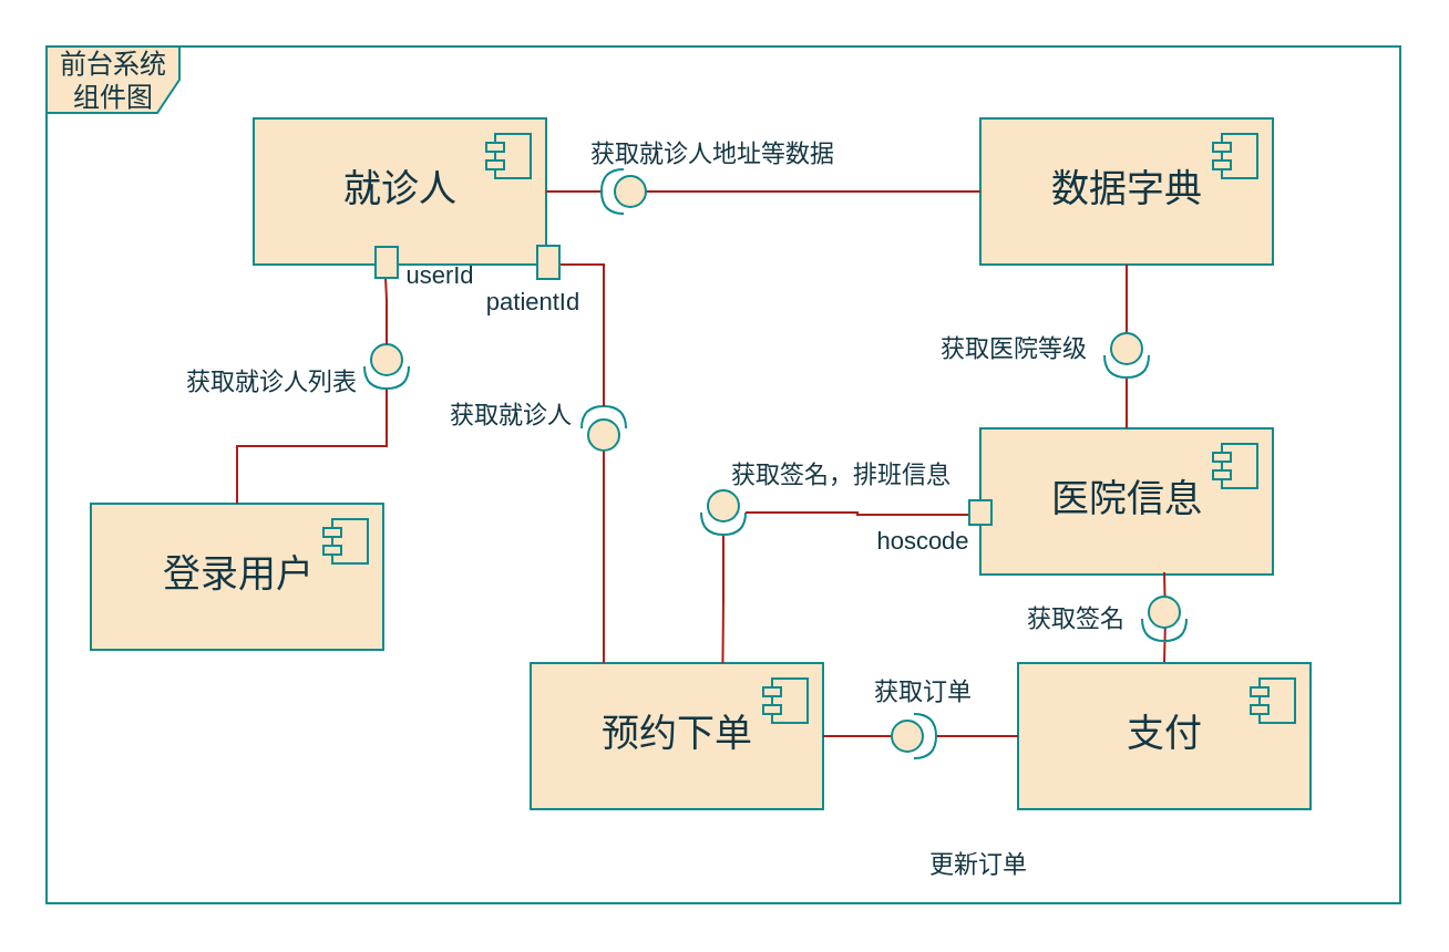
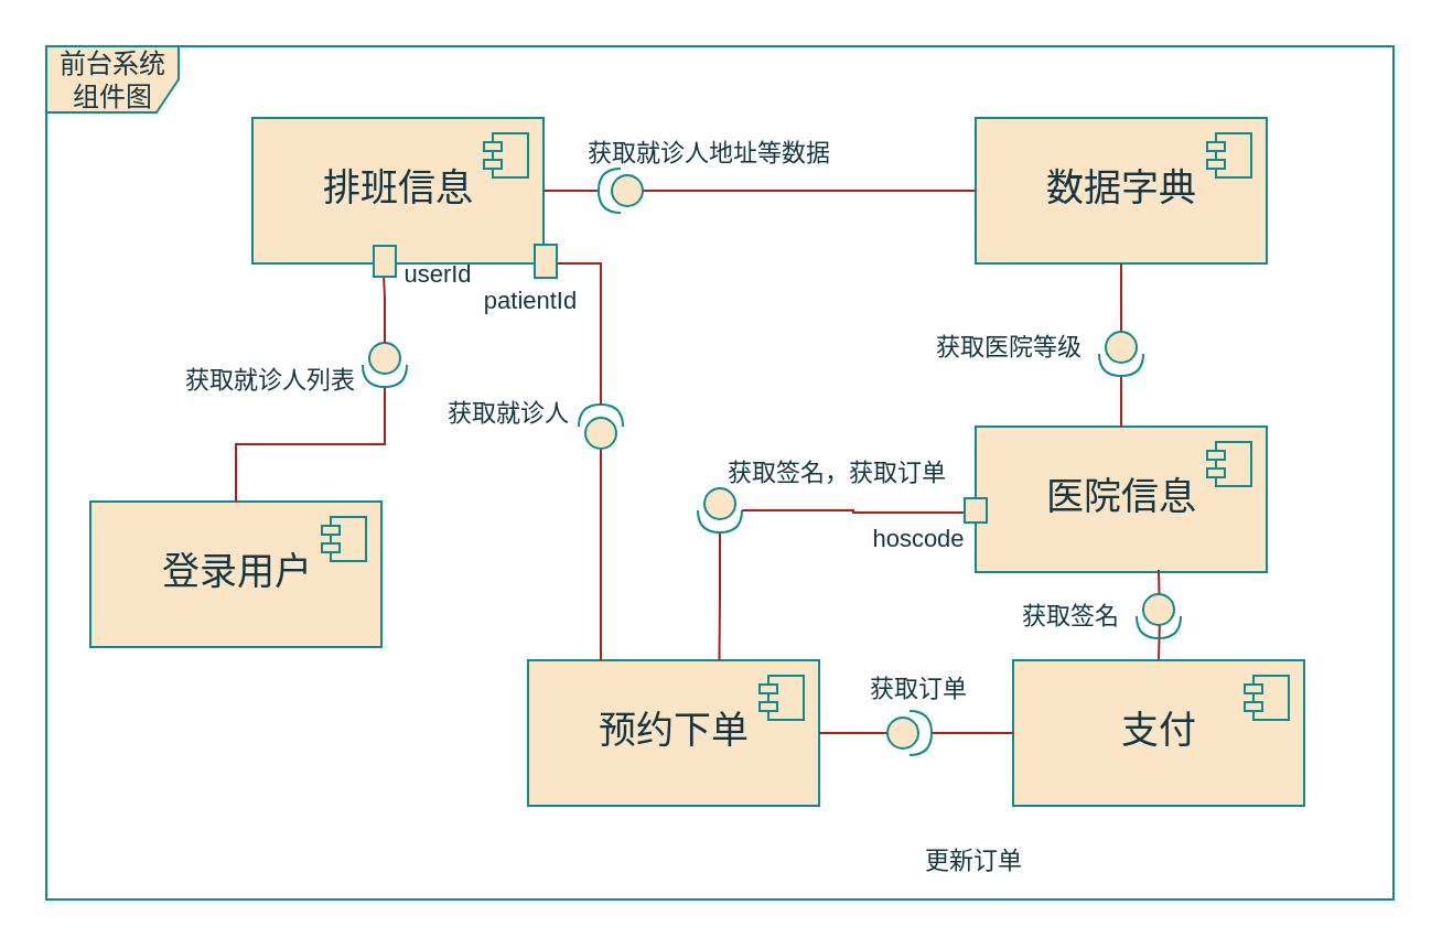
  <mxCell id="0" />
  <mxCell id="1" parent="0" />
  <mxCell id="2" value="&lt;font style=&quot;font-size: 17px;&quot; face=&quot;Helvetica&quot;&gt;登录用户&lt;/font&gt;" style="html=1;dropTarget=0;shadow=0;sketch=0;fillStyle=auto;fontFamily=Times New Roman;labelBackgroundColor=none;fillColor=#FAE5C7;strokeColor=#0F8B8D;fontColor=#143642;" vertex="1" parent="1"><mxGeometry x="40.5" y="227" width="132" height="66" as="geometry" /></mxCell>
  <mxCell id="3" value="" style="shape=module;jettyWidth=8;jettyHeight=4;shadow=0;sketch=0;fillStyle=auto;fontFamily=Times New Roman;labelBackgroundColor=none;fillColor=#FAE5C7;strokeColor=#0F8B8D;fontColor=#143642;" vertex="1" parent="2"><mxGeometry x="1" width="20" height="20" relative="1" as="geometry"><mxPoint x="-27" y="7" as="offset" /></mxGeometry></mxCell>
  <mxCell id="4" value="前台系统组件图" style="shape=umlFrame;whiteSpace=wrap;html=1;pointerEvents=0;shadow=0;sketch=0;fillStyle=auto;fontFamily=Times New Roman;labelBackgroundColor=none;fillColor=#FAE5C7;strokeColor=#0F8B8D;fontColor=#143642;" vertex="1" parent="1"><mxGeometry x="20.5" y="20.5" width="611" height="387" as="geometry" /></mxCell>
- <mxCell id="5" value="&lt;font style=&quot;font-size: 17px;&quot; face=&quot;Helvetica&quot;&gt;就诊人&lt;/font&gt;" style="html=1;dropTarget=0;shadow=0;sketch=0;fillStyle=auto;fontFamily=Times New Roman;labelBackgroundColor=none;fillColor=#FAE5C7;strokeColor=#0F8B8D;fontColor=#143642;" vertex="1" parent="1"><mxGeometry x="114" y="53" width="132" height="66" as="geometry" /></mxCell>
+ <mxCell id="5" value="&lt;font style=&quot;font-size: 17px;&quot; face=&quot;Helvetica&quot;&gt;排班信息&lt;/font&gt;" style="html=1;dropTarget=0;shadow=0;sketch=0;fillStyle=auto;fontFamily=Times New Roman;labelBackgroundColor=none;fillColor=#FAE5C7;strokeColor=#0F8B8D;fontColor=#143642;" vertex="1" parent="1"><mxGeometry x="114" y="53" width="132" height="66" as="geometry" /></mxCell>
  <mxCell id="6" value="" style="shape=module;jettyWidth=8;jettyHeight=4;shadow=0;sketch=0;fillStyle=auto;fontFamily=Times New Roman;labelBackgroundColor=none;fillColor=#FAE5C7;strokeColor=#0F8B8D;fontColor=#143642;" vertex="1" parent="5"><mxGeometry x="1" width="20" height="20" relative="1" as="geometry"><mxPoint x="-27" y="7" as="offset" /></mxGeometry></mxCell>
  <mxCell id="7" style="edgeStyle=orthogonalEdgeStyle;rounded=0;orthogonalLoop=1;jettySize=auto;html=1;entryX=0.5;entryY=0;entryDx=0;entryDy=0;strokeColor=#A8201A;fontFamily=Helvetica;fontSize=17;fontColor=#143642;fillColor=#FAE5C7;endArrow=none;endFill=0;" edge="1" parent="1" source="8" target="2"><mxGeometry relative="1" as="geometry" /></mxCell>
  <mxCell id="8" value="" style="shape=providedRequiredInterface;html=1;verticalLabelPosition=bottom;sketch=0;strokeColor=#0F8B8D;fontFamily=Helvetica;fontSize=17;fontColor=#143642;fillColor=#FAE5C7;rotation=90;" vertex="1" parent="1"><mxGeometry x="164" y="155" width="20" height="20" as="geometry" /></mxCell>
  <mxCell id="9" value="" style="edgeStyle=orthogonalEdgeStyle;rounded=0;orthogonalLoop=1;jettySize=auto;html=1;entryX=0.453;entryY=1.014;entryDx=0;entryDy=0;entryPerimeter=0;strokeColor=#A8201A;fontFamily=Helvetica;fontSize=17;fontColor=#143642;endArrow=none;endFill=0;fillColor=#FAE5C7;" edge="1" parent="1" source="8" target="10"><mxGeometry relative="1" as="geometry"><mxPoint x="174" y="155" as="sourcePoint" /><mxPoint x="174" y="120" as="targetPoint" /></mxGeometry></mxCell>
  <mxCell id="10" value="" style="html=1;points=[];perimeter=orthogonalPerimeter;outlineConnect=0;targetShapes=umlLifeline;portConstraint=eastwest;newEdgeStyle={&quot;edgeStyle&quot;:&quot;elbowEdgeStyle&quot;,&quot;elbow&quot;:&quot;vertical&quot;,&quot;curved&quot;:0,&quot;rounded&quot;:0};strokeColor=#0F8B8D;fontFamily=Helvetica;fontSize=17;fontColor=#143642;fillColor=#FAE5C7;" vertex="1" parent="1"><mxGeometry x="169" y="111" width="10" height="14" as="geometry" /></mxCell>
  <mxCell id="11" value="&lt;span style=&quot;font-size: 11px;&quot;&gt;userId&lt;/span&gt;" style="text;html=1;align=center;verticalAlign=middle;resizable=0;points=[];autosize=1;strokeColor=none;fillColor=none;fontSize=17;fontFamily=Helvetica;fontColor=#143642;" vertex="1" parent="1"><mxGeometry x="172.5" y="107" width="51" height="32" as="geometry" /></mxCell>
  <mxCell id="12" value="&lt;font face=&quot;Helvetica&quot;&gt;&lt;span style=&quot;font-size: 17px;&quot;&gt;数据字典&lt;/span&gt;&lt;/font&gt;" style="html=1;dropTarget=0;shadow=0;sketch=0;fillStyle=auto;fontFamily=Times New Roman;labelBackgroundColor=none;fillColor=#FAE5C7;strokeColor=#0F8B8D;fontColor=#143642;" vertex="1" parent="1"><mxGeometry x="442" y="53" width="132" height="66" as="geometry" /></mxCell>
  <mxCell id="13" value="" style="shape=module;jettyWidth=8;jettyHeight=4;shadow=0;sketch=0;fillStyle=auto;fontFamily=Times New Roman;labelBackgroundColor=none;fillColor=#FAE5C7;strokeColor=#0F8B8D;fontColor=#143642;" vertex="1" parent="12"><mxGeometry x="1" width="20" height="20" relative="1" as="geometry"><mxPoint x="-27" y="7" as="offset" /></mxGeometry></mxCell>
  <mxCell id="14" style="edgeStyle=orthogonalEdgeStyle;rounded=0;orthogonalLoop=1;jettySize=auto;html=1;entryX=1;entryY=0.5;entryDx=0;entryDy=0;strokeColor=#A8201A;fontFamily=Helvetica;fontSize=11;fontColor=#143642;endArrow=none;endFill=0;fillColor=#FAE5C7;" edge="1" parent="1" source="16" target="5"><mxGeometry relative="1" as="geometry" /></mxCell>
  <mxCell id="15" style="edgeStyle=orthogonalEdgeStyle;rounded=0;orthogonalLoop=1;jettySize=auto;html=1;entryX=0;entryY=0.5;entryDx=0;entryDy=0;strokeColor=#A8201A;fontFamily=Helvetica;fontSize=11;fontColor=#143642;endArrow=none;endFill=0;fillColor=#FAE5C7;" edge="1" parent="1" source="16" target="12"><mxGeometry relative="1" as="geometry" /></mxCell>
  <mxCell id="16" value="" style="shape=providedRequiredInterface;html=1;verticalLabelPosition=bottom;sketch=0;strokeColor=#0F8B8D;fontFamily=Helvetica;fontSize=17;fontColor=#143642;fillColor=#FAE5C7;rotation=-180;" vertex="1" parent="1"><mxGeometry x="271" y="76" width="20" height="20" as="geometry" /></mxCell>
  <mxCell id="17" value="&lt;font face=&quot;Helvetica&quot;&gt;&lt;span style=&quot;font-size: 17px;&quot;&gt;医院信息&lt;/span&gt;&lt;/font&gt;" style="html=1;dropTarget=0;shadow=0;sketch=0;fillStyle=auto;fontFamily=Times New Roman;labelBackgroundColor=none;fillColor=#FAE5C7;strokeColor=#0F8B8D;fontColor=#143642;" vertex="1" parent="1"><mxGeometry x="442" y="193" width="132" height="66" as="geometry" /></mxCell>
  <mxCell id="18" value="" style="shape=module;jettyWidth=8;jettyHeight=4;shadow=0;sketch=0;fillStyle=auto;fontFamily=Times New Roman;labelBackgroundColor=none;fillColor=#FAE5C7;strokeColor=#0F8B8D;fontColor=#143642;" vertex="1" parent="17"><mxGeometry x="1" width="20" height="20" relative="1" as="geometry"><mxPoint x="-27" y="7" as="offset" /></mxGeometry></mxCell>
  <mxCell id="19" value="&lt;font style=&quot;font-size: 17px;&quot; face=&quot;Helvetica&quot;&gt;预约下单&lt;/font&gt;" style="html=1;dropTarget=0;shadow=0;sketch=0;fillStyle=auto;fontFamily=Times New Roman;labelBackgroundColor=none;fillColor=#FAE5C7;strokeColor=#0F8B8D;fontColor=#143642;" vertex="1" parent="1"><mxGeometry x="239" y="299" width="132" height="66" as="geometry" /></mxCell>
  <mxCell id="20" value="" style="shape=module;jettyWidth=8;jettyHeight=4;shadow=0;sketch=0;fillStyle=auto;fontFamily=Times New Roman;labelBackgroundColor=none;fillColor=#FAE5C7;strokeColor=#0F8B8D;fontColor=#143642;" vertex="1" parent="19"><mxGeometry x="1" width="20" height="20" relative="1" as="geometry"><mxPoint x="-27" y="7" as="offset" /></mxGeometry></mxCell>
  <mxCell id="21" value="" style="edgeStyle=orthogonalEdgeStyle;rounded=0;orthogonalLoop=1;jettySize=auto;html=1;strokeColor=#A8201A;fontFamily=Helvetica;fontSize=11;fontColor=#143642;endArrow=none;endFill=0;fillColor=#FAE5C7;entryX=0.5;entryY=1;entryDx=0;entryDy=0;" edge="1" parent="1" source="23" target="12"><mxGeometry relative="1" as="geometry" /></mxCell>
  <mxCell id="22" style="edgeStyle=orthogonalEdgeStyle;rounded=0;orthogonalLoop=1;jettySize=auto;html=1;strokeColor=#A8201A;fontFamily=Helvetica;fontSize=11;fontColor=#143642;endArrow=none;endFill=0;fillColor=#FAE5C7;" edge="1" parent="1" source="23" target="17"><mxGeometry relative="1" as="geometry" /></mxCell>
  <mxCell id="23" value="" style="shape=providedRequiredInterface;html=1;verticalLabelPosition=bottom;sketch=0;strokeColor=#0F8B8D;fontFamily=Helvetica;fontSize=17;fontColor=#143642;fillColor=#FAE5C7;rotation=90;" vertex="1" parent="1"><mxGeometry x="498" y="150" width="20" height="20" as="geometry" /></mxCell>
  <mxCell id="24" value="" style="edgeStyle=orthogonalEdgeStyle;rounded=0;orthogonalLoop=1;jettySize=auto;html=1;strokeColor=#A8201A;fontFamily=Helvetica;fontSize=11;fontColor=#143642;endArrow=none;endFill=0;fillColor=#FAE5C7;entryX=0.657;entryY=0;entryDx=0;entryDy=0;entryPerimeter=0;" edge="1" parent="1" source="25" target="19"><mxGeometry relative="1" as="geometry"><Array as="points" /></mxGeometry></mxCell>
  <mxCell id="25" value="" style="shape=providedRequiredInterface;html=1;verticalLabelPosition=bottom;sketch=0;strokeColor=#0F8B8D;fontFamily=Helvetica;fontSize=17;fontColor=#143642;fillColor=#FAE5C7;rotation=90;" vertex="1" parent="1"><mxGeometry x="316" y="221" width="20" height="20" as="geometry" /></mxCell>
  <mxCell id="26" value="获取就诊人列表" style="text;html=1;align=center;verticalAlign=middle;resizable=0;points=[];autosize=1;strokeColor=none;fillColor=none;fontSize=11;fontFamily=Helvetica;fontColor=#143642;" vertex="1" parent="1"><mxGeometry x="70.5" y="159" width="102" height="26" as="geometry" /></mxCell>
  <mxCell id="27" value="获取就诊人地址等数据" style="text;html=1;align=center;verticalAlign=middle;resizable=0;points=[];autosize=1;strokeColor=none;fillColor=none;fontSize=11;fontFamily=Helvetica;fontColor=#143642;" vertex="1" parent="1"><mxGeometry x="252" y="56" width="138" height="26" as="geometry" /></mxCell>
  <mxCell id="28" value="获取医院等级" style="text;html=1;align=center;verticalAlign=middle;resizable=0;points=[];autosize=1;strokeColor=none;fillColor=none;fontSize=11;fontFamily=Helvetica;fontColor=#143642;" vertex="1" parent="1"><mxGeometry x="412" y="144" width="90" height="26" as="geometry" /></mxCell>
  <mxCell id="29" style="edgeStyle=orthogonalEdgeStyle;rounded=0;orthogonalLoop=1;jettySize=auto;html=1;entryX=0.25;entryY=0;entryDx=0;entryDy=0;strokeColor=#A8201A;fontFamily=Helvetica;fontSize=11;fontColor=#143642;endArrow=none;endFill=0;fillColor=#FAE5C7;" edge="1" parent="1" source="30" target="19"><mxGeometry relative="1" as="geometry" /></mxCell>
  <mxCell id="30" value="" style="shape=providedRequiredInterface;html=1;verticalLabelPosition=bottom;sketch=0;strokeColor=#0F8B8D;fontFamily=Helvetica;fontSize=17;fontColor=#143642;fillColor=#FAE5C7;rotation=-90;" vertex="1" parent="1"><mxGeometry x="262" y="183" width="20" height="20" as="geometry" /></mxCell>
  <mxCell id="31" value="" style="edgeStyle=orthogonalEdgeStyle;rounded=0;orthogonalLoop=1;jettySize=auto;html=1;entryX=1;entryY=1;entryDx=0;entryDy=0;strokeColor=none;fontFamily=Helvetica;fontSize=17;fontColor=#143642;endArrow=none;endFill=0;fillColor=#FAE5C7;" edge="1" parent="1" source="30" target="5"><mxGeometry relative="1" as="geometry"><mxPoint x="274" y="180" as="sourcePoint" /><mxPoint x="274" y="150" as="targetPoint" /></mxGeometry></mxCell>
  <mxCell id="32" value="获取就诊人" style="text;html=1;align=center;verticalAlign=middle;resizable=0;points=[];autosize=1;strokeColor=none;fillColor=none;fontSize=11;fontFamily=Helvetica;fontColor=#143642;" vertex="1" parent="1"><mxGeometry x="191" y="174" width="78" height="26" as="geometry" /></mxCell>
  <mxCell id="33" value="" style="edgeStyle=orthogonalEdgeStyle;rounded=0;orthogonalLoop=1;jettySize=auto;html=1;entryX=1;entryY=1;entryDx=0;entryDy=0;strokeColor=#A8201A;fontFamily=Helvetica;fontSize=17;fontColor=#143642;endArrow=none;endFill=0;fillColor=#FAE5C7;exitX=1;exitY=0.5;exitDx=0;exitDy=0;exitPerimeter=0;" edge="1" parent="1" source="30" target="5"><mxGeometry relative="1" as="geometry"><mxPoint x="307" y="198" as="sourcePoint" /><mxPoint x="307" y="168" as="targetPoint" /><Array as="points"><mxPoint x="272" y="180" /><mxPoint x="272" y="119" /></Array></mxGeometry></mxCell>
  <mxCell id="34" value="&lt;span style=&quot;font-size: 11px;&quot;&gt;patientId&lt;/span&gt;" style="text;html=1;align=center;verticalAlign=middle;resizable=0;points=[];autosize=1;strokeColor=none;fillColor=none;fontSize=17;fontFamily=Helvetica;fontColor=#143642;" vertex="1" parent="1"><mxGeometry x="208" y="119" width="64" height="32" as="geometry" /></mxCell>
  <mxCell id="35" value="" style="html=1;points=[];perimeter=orthogonalPerimeter;outlineConnect=0;targetShapes=umlLifeline;portConstraint=eastwest;newEdgeStyle={&quot;edgeStyle&quot;:&quot;elbowEdgeStyle&quot;,&quot;elbow&quot;:&quot;vertical&quot;,&quot;curved&quot;:0,&quot;rounded&quot;:0};strokeColor=#0F8B8D;fontFamily=Helvetica;fontSize=11;fontColor=#143642;fillColor=#FAE5C7;" vertex="1" parent="1"><mxGeometry x="242" y="110.5" width="10" height="15" as="geometry" /></mxCell>
- <mxCell id="36" value="获取签名，排班信息" style="text;html=1;align=center;verticalAlign=middle;resizable=0;points=[];autosize=1;strokeColor=none;fillColor=none;fontSize=11;fontFamily=Helvetica;fontColor=#143642;" vertex="1" parent="1"><mxGeometry x="316" y="201" width="126" height="26" as="geometry" /></mxCell>
+ <mxCell id="36" value="获取签名，获取订单" style="text;html=1;align=center;verticalAlign=middle;resizable=0;points=[];autosize=1;strokeColor=none;fillColor=none;fontSize=11;fontFamily=Helvetica;fontColor=#143642;" vertex="1" parent="1"><mxGeometry x="316" y="201" width="126" height="26" as="geometry" /></mxCell>
  <mxCell id="37" value="" style="edgeStyle=orthogonalEdgeStyle;rounded=0;orthogonalLoop=1;jettySize=auto;html=1;strokeColor=#A8201A;fontFamily=Helvetica;fontSize=11;fontColor=#143642;endArrow=none;endFill=0;fillColor=#FAE5C7;" edge="1" parent="1" target="39"><mxGeometry relative="1" as="geometry"><mxPoint x="525" y="258" as="sourcePoint" /></mxGeometry></mxCell>
  <mxCell id="38" value="&lt;span style=&quot;font-size: 11px;&quot;&gt;hoscode&lt;/span&gt;" style="text;html=1;align=center;verticalAlign=middle;resizable=0;points=[];autosize=1;strokeColor=none;fillColor=none;fontSize=17;fontFamily=Helvetica;fontColor=#143642;" vertex="1" parent="1"><mxGeometry x="384" y="227" width="63" height="32" as="geometry" /></mxCell>
  <mxCell id="39" value="&lt;font style=&quot;font-size: 17px;&quot; face=&quot;Helvetica&quot;&gt;支付&lt;/font&gt;" style="html=1;dropTarget=0;shadow=0;sketch=0;fillStyle=auto;fontFamily=Times New Roman;labelBackgroundColor=none;fillColor=#FAE5C7;strokeColor=#0F8B8D;fontColor=#143642;" vertex="1" parent="1"><mxGeometry x="459" y="299" width="132" height="66" as="geometry" /></mxCell>
  <mxCell id="40" value="" style="shape=module;jettyWidth=8;jettyHeight=4;shadow=0;sketch=0;fillStyle=auto;fontFamily=Times New Roman;labelBackgroundColor=none;fillColor=#FAE5C7;strokeColor=#0F8B8D;fontColor=#143642;" vertex="1" parent="39"><mxGeometry x="1" width="20" height="20" relative="1" as="geometry"><mxPoint x="-27" y="7" as="offset" /></mxGeometry></mxCell>
  <mxCell id="41" value="" style="edgeStyle=orthogonalEdgeStyle;rounded=0;orthogonalLoop=1;jettySize=auto;html=1;entryX=-0.006;entryY=0.591;entryDx=0;entryDy=0;entryPerimeter=0;strokeColor=#A8201A;fontFamily=Helvetica;fontSize=11;fontColor=#143642;endArrow=none;endFill=0;fillColor=#FAE5C7;" edge="1" parent="1" source="25" target="42"><mxGeometry relative="1" as="geometry"><mxPoint x="336" y="231" as="sourcePoint" /><mxPoint x="441" y="232" as="targetPoint" /></mxGeometry></mxCell>
  <mxCell id="42" value="" style="html=1;points=[];perimeter=orthogonalPerimeter;outlineConnect=0;targetShapes=umlLifeline;portConstraint=eastwest;newEdgeStyle={&quot;edgeStyle&quot;:&quot;elbowEdgeStyle&quot;,&quot;elbow&quot;:&quot;vertical&quot;,&quot;curved&quot;:0,&quot;rounded&quot;:0};strokeColor=#0F8B8D;fontFamily=Helvetica;fontSize=11;fontColor=#143642;fillColor=#FAE5C7;" vertex="1" parent="1"><mxGeometry x="437" y="225.5" width="10" height="11" as="geometry" /></mxCell>
  <mxCell id="43" value="获取签名" style="text;html=1;align=center;verticalAlign=middle;resizable=0;points=[];autosize=1;strokeColor=none;fillColor=none;fontSize=11;fontFamily=Helvetica;fontColor=#143642;" vertex="1" parent="1"><mxGeometry x="452" y="266" width="66" height="26" as="geometry" /></mxCell>
  <mxCell id="44" value="" style="shape=providedRequiredInterface;html=1;verticalLabelPosition=bottom;sketch=0;strokeColor=#0F8B8D;fontFamily=Helvetica;fontSize=17;fontColor=#143642;fillColor=#FAE5C7;rotation=90;" vertex="1" parent="1"><mxGeometry x="515" y="269" width="20" height="20" as="geometry" /></mxCell>
  <mxCell id="45" style="edgeStyle=orthogonalEdgeStyle;rounded=0;orthogonalLoop=1;jettySize=auto;html=1;entryX=0;entryY=0.5;entryDx=0;entryDy=0;strokeColor=#A8201A;fontFamily=Helvetica;fontSize=11;fontColor=#143642;endArrow=none;endFill=0;fillColor=#FAE5C7;" edge="1" parent="1" source="47" target="39"><mxGeometry relative="1" as="geometry" /></mxCell>
  <mxCell id="46" value="" style="edgeStyle=orthogonalEdgeStyle;rounded=0;orthogonalLoop=1;jettySize=auto;html=1;strokeColor=#A8201A;fontFamily=Helvetica;fontSize=11;fontColor=#143642;endArrow=none;endFill=0;fillColor=#FAE5C7;entryX=1;entryY=0.5;entryDx=0;entryDy=0;" edge="1" parent="1" source="47" target="19"><mxGeometry relative="1" as="geometry" /></mxCell>
  <mxCell id="47" value="" style="shape=providedRequiredInterface;html=1;verticalLabelPosition=bottom;sketch=0;strokeColor=#0F8B8D;fontFamily=Helvetica;fontSize=17;fontColor=#143642;fillColor=#FAE5C7;rotation=0;" vertex="1" parent="1"><mxGeometry x="402" y="322" width="20" height="20" as="geometry" /></mxCell>
  <mxCell id="48" value="获取订单" style="text;html=1;align=center;verticalAlign=middle;resizable=0;points=[];autosize=1;strokeColor=none;fillColor=none;fontSize=11;fontFamily=Helvetica;fontColor=#143642;" vertex="1" parent="1"><mxGeometry x="382.5" y="299" width="66" height="26" as="geometry" /></mxCell>
  <mxCell id="49" value="更新订单" style="text;html=1;align=center;verticalAlign=middle;resizable=0;points=[];autosize=1;strokeColor=none;fillColor=none;fontSize=11;fontFamily=Helvetica;fontColor=#143642;" vertex="1" parent="1"><mxGeometry x="407.5" y="377" width="66" height="26" as="geometry" /></mxCell>
